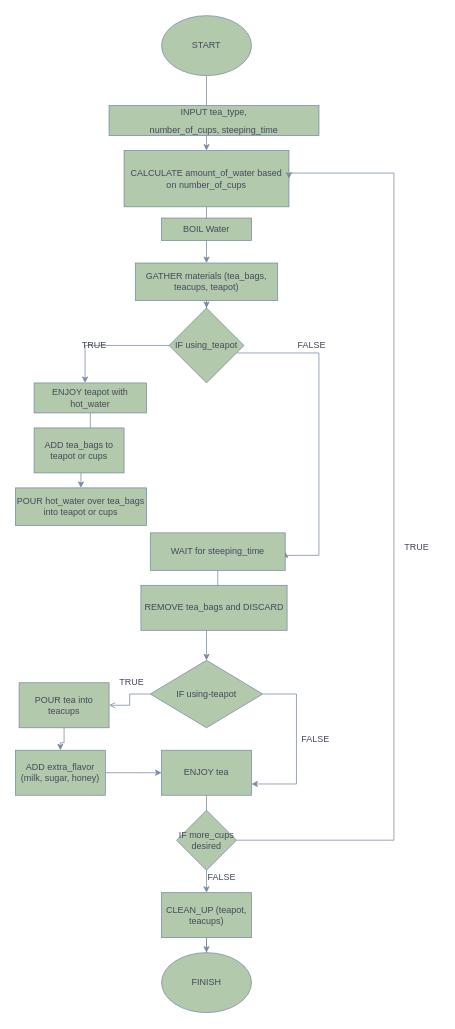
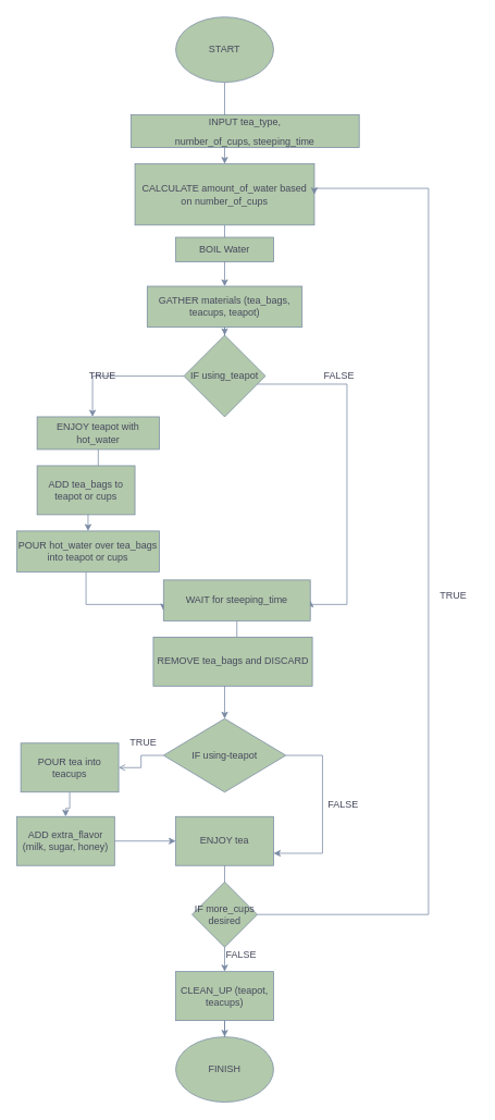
  <mxCell id="0" />
  <mxCell id="1" parent="0" />
  <mxCell id="2" value="" style="edgeStyle=orthogonalEdgeStyle;rounded=0;orthogonalLoop=1;jettySize=auto;html=1;labelBackgroundColor=none;strokeColor=#788AA3;fontColor=default;" edge="1" parent="1" source="3" target="6"><mxGeometry relative="1" as="geometry" /></mxCell>
  <mxCell id="3" value="START" style="ellipse;whiteSpace=wrap;html=1;labelBackgroundColor=none;fillColor=#B2C9AB;strokeColor=#788AA3;fontColor=#46495D;" vertex="1" parent="1"><mxGeometry x="215" y="20" width="120" height="80" as="geometry" /></mxCell>
- <mxCell id="4" value="&lt;p style=&quot;line-height:200%&quot; class=&quot;MsoNormal&quot;&gt;INPUT tea_type,&lt;br/&gt;number_of_cups, steeping_time&lt;/p&gt;" style="rounded=0;whiteSpace=wrap;html=1;labelBackgroundColor=none;fillColor=#B2C9AB;strokeColor=#788AA3;fontColor=#46495D;" vertex="1" parent="1"><mxGeometry x="145" y="140" width="280" height="40" as="geometry" /></mxCell>
+ <mxCell id="4" value="&lt;p style=&quot;line-height:200%&quot; class=&quot;MsoNormal&quot;&gt;INPUT tea_type,&lt;br/&gt;number_of_cups, steeping_time&lt;/p&gt;" style="rounded=0;whiteSpace=wrap;html=1;labelBackgroundColor=none;fillColor=#B2C9AB;strokeColor=#788AA3;fontColor=#46495D;" vertex="1" parent="1"><mxGeometry x="160" y="140" width="280" height="40" as="geometry" /></mxCell>
  <mxCell id="5" value="" style="edgeStyle=orthogonalEdgeStyle;rounded=0;orthogonalLoop=1;jettySize=auto;html=1;labelBackgroundColor=none;strokeColor=#788AA3;fontColor=default;" edge="1" parent="1" source="6" target="9"><mxGeometry relative="1" as="geometry" /></mxCell>
  <mxCell id="6" value="CALCULATE amount_of_water based on number_of_cups" style="rounded=0;whiteSpace=wrap;html=1;labelBackgroundColor=none;fillColor=#B2C9AB;strokeColor=#788AA3;fontColor=#46495D;" vertex="1" parent="1"><mxGeometry x="165" y="200" width="220" height="75" as="geometry" /></mxCell>
  <mxCell id="7" value="BOIL Water" style="rounded=0;whiteSpace=wrap;html=1;labelBackgroundColor=none;fillColor=#B2C9AB;strokeColor=#788AA3;fontColor=#46495D;" vertex="1" parent="1"><mxGeometry x="215" y="290" width="120" height="30" as="geometry" /></mxCell>
  <mxCell id="8" value="" style="edgeStyle=orthogonalEdgeStyle;rounded=0;orthogonalLoop=1;jettySize=auto;html=1;labelBackgroundColor=none;strokeColor=#788AA3;fontColor=default;" edge="1" parent="1" source="9" target="12"><mxGeometry relative="1" as="geometry" /></mxCell>
  <mxCell id="9" value="GATHER materials (tea_bags, teacups, teapot)" style="rounded=0;whiteSpace=wrap;html=1;labelBackgroundColor=none;fillColor=#B2C9AB;strokeColor=#788AA3;fontColor=#46495D;" vertex="1" parent="1"><mxGeometry x="180" y="350" width="190" height="50" as="geometry" /></mxCell>
  <mxCell id="10" value="" style="edgeStyle=orthogonalEdgeStyle;rounded=0;orthogonalLoop=1;jettySize=auto;html=1;entryX=0.453;entryY=0;entryDx=0;entryDy=0;entryPerimeter=0;labelBackgroundColor=none;strokeColor=#788AA3;fontColor=default;" edge="1" parent="1" source="12" target="14"><mxGeometry relative="1" as="geometry"><mxPoint x="145" y="470" as="targetPoint" /></mxGeometry></mxCell>
  <mxCell id="11" value="" style="edgeStyle=orthogonalEdgeStyle;rounded=0;orthogonalLoop=1;jettySize=auto;html=1;entryX=1;entryY=0.5;entryDx=0;entryDy=0;labelBackgroundColor=none;strokeColor=#788AA3;fontColor=default;" edge="1" parent="1" source="12" target="19"><mxGeometry relative="1" as="geometry"><Array as="points"><mxPoint x="425" y="470" /><mxPoint x="425" y="740" /><mxPoint x="380" y="740" /></Array></mxGeometry></mxCell>
  <mxCell id="12" value="IF using_teapot" style="rhombus;whiteSpace=wrap;html=1;labelBackgroundColor=none;fillColor=#B2C9AB;strokeColor=#788AA3;fontColor=#46495D;" vertex="1" parent="1"><mxGeometry x="225" y="410" width="100" height="100" as="geometry" /></mxCell>
  <mxCell id="13" value="" style="edgeStyle=orthogonalEdgeStyle;rounded=0;orthogonalLoop=1;jettySize=auto;html=1;labelBackgroundColor=none;strokeColor=#788AA3;fontColor=default;" edge="1" parent="1" source="14" target="17"><mxGeometry relative="1" as="geometry" /></mxCell>
  <mxCell id="14" value="ENJOY teapot with hot_water" style="rounded=0;whiteSpace=wrap;html=1;labelBackgroundColor=none;fillColor=#B2C9AB;strokeColor=#788AA3;fontColor=#46495D;" vertex="1" parent="1"><mxGeometry x="45" y="510" width="150" height="40" as="geometry" /></mxCell>
  <mxCell id="15" value="ADD tea_bags to teapot or cups" style="rounded=0;whiteSpace=wrap;html=1;labelBackgroundColor=none;fillColor=#B2C9AB;strokeColor=#788AA3;fontColor=#46495D;" vertex="1" parent="1"><mxGeometry x="45" y="570" width="120" height="60" as="geometry" /></mxCell>
+ <mxCell id="16" value="" style="edgeStyle=orthogonalEdgeStyle;rounded=0;orthogonalLoop=1;jettySize=auto;html=1;entryX=0;entryY=0.75;entryDx=0;entryDy=0;labelBackgroundColor=none;strokeColor=#788AA3;fontColor=default;" edge="1" parent="1" source="17" target="19"><mxGeometry relative="1" as="geometry"><mxPoint x="107.5" y="780" as="targetPoint" /><Array as="points"><mxPoint x="105" y="740" /><mxPoint x="200" y="740" /></Array></mxGeometry></mxCell>
  <mxCell id="17" value="POUR hot_water over tea_bags into teapot or cups" style="rounded=0;whiteSpace=wrap;html=1;labelBackgroundColor=none;fillColor=#B2C9AB;strokeColor=#788AA3;fontColor=#46495D;" vertex="1" parent="1"><mxGeometry x="20" y="650" width="175" height="50" as="geometry" /></mxCell>
  <mxCell id="18" value="" style="edgeStyle=orthogonalEdgeStyle;rounded=0;orthogonalLoop=1;jettySize=auto;html=1;labelBackgroundColor=none;strokeColor=#788AA3;fontColor=default;" edge="1" parent="1" source="19" target="23"><mxGeometry relative="1" as="geometry" /></mxCell>
  <mxCell id="19" value="WAIT for steeping_time" style="rounded=0;whiteSpace=wrap;html=1;labelBackgroundColor=none;fillColor=#B2C9AB;strokeColor=#788AA3;fontColor=#46495D;" vertex="1" parent="1"><mxGeometry x="200" y="710" width="180" height="50" as="geometry" /></mxCell>
  <mxCell id="20" value="REMOVE tea_bags and DISCARD" style="rounded=0;whiteSpace=wrap;html=1;labelBackgroundColor=none;fillColor=#B2C9AB;strokeColor=#788AA3;fontColor=#46495D;" vertex="1" parent="1"><mxGeometry x="187.5" y="780" width="195" height="60" as="geometry" /></mxCell>
  <mxCell id="21" value="" style="edgeStyle=orthogonalEdgeStyle;rounded=0;orthogonalLoop=1;jettySize=auto;html=1;labelBackgroundColor=none;strokeColor=#788AA3;fontColor=default;endArrow=open;" edge="1" parent="1" source="23" target="25"><mxGeometry relative="1" as="geometry" /></mxCell>
  <mxCell id="22" value="" style="edgeStyle=orthogonalEdgeStyle;rounded=0;orthogonalLoop=1;jettySize=auto;html=1;entryX=1;entryY=0.75;entryDx=0;entryDy=0;labelBackgroundColor=none;strokeColor=#788AA3;fontColor=default;" edge="1" parent="1" source="23" target="29"><mxGeometry relative="1" as="geometry"><mxPoint x="430" y="925" as="targetPoint" /><Array as="points"><mxPoint x="395" y="925" /><mxPoint x="395" y="1045" /></Array></mxGeometry></mxCell>
  <mxCell id="23" value="IF using-teapot" style="rhombus;whiteSpace=wrap;html=1;labelBackgroundColor=none;fillColor=#B2C9AB;strokeColor=#788AA3;fontColor=#46495D;" vertex="1" parent="1"><mxGeometry x="200" y="880" width="150" height="90" as="geometry" /></mxCell>
  <mxCell id="24" value="" style="edgeStyle=orthogonalEdgeStyle;rounded=0;orthogonalLoop=1;jettySize=auto;html=1;labelBackgroundColor=none;strokeColor=#788AA3;fontColor=default;" edge="1" parent="1" source="25" target="27"><mxGeometry relative="1" as="geometry" /></mxCell>
  <mxCell id="25" value="POUR tea into teacups" style="rounded=0;whiteSpace=wrap;html=1;labelBackgroundColor=none;fillColor=#B2C9AB;strokeColor=#788AA3;fontColor=#46495D;" vertex="1" parent="1"><mxGeometry x="25" y="910" width="120" height="60" as="geometry" /></mxCell>
  <mxCell id="26" value="" style="edgeStyle=orthogonalEdgeStyle;rounded=0;orthogonalLoop=1;jettySize=auto;html=1;labelBackgroundColor=none;strokeColor=#788AA3;fontColor=default;" edge="1" parent="1" source="27" target="29"><mxGeometry relative="1" as="geometry" /></mxCell>
  <mxCell id="27" value="ADD extra_flavor (milk, sugar, honey)" style="rounded=0;whiteSpace=wrap;html=1;labelBackgroundColor=none;fillColor=#B2C9AB;strokeColor=#788AA3;fontColor=#46495D;" vertex="1" parent="1"><mxGeometry x="20" y="1000" width="120" height="60" as="geometry" /></mxCell>
  <mxCell id="28" value="" style="edgeStyle=orthogonalEdgeStyle;rounded=0;orthogonalLoop=1;jettySize=auto;html=1;labelBackgroundColor=none;strokeColor=#788AA3;fontColor=default;" edge="1" parent="1" source="29" target="33"><mxGeometry relative="1" as="geometry" /></mxCell>
  <mxCell id="29" value="ENJOY tea" style="rounded=0;whiteSpace=wrap;html=1;labelBackgroundColor=none;fillColor=#B2C9AB;strokeColor=#788AA3;fontColor=#46495D;" vertex="1" parent="1"><mxGeometry x="215" y="1000" width="120" height="60" as="geometry" /></mxCell>
  <mxCell id="30" value="" style="edgeStyle=orthogonalEdgeStyle;rounded=0;orthogonalLoop=1;jettySize=auto;html=1;entryX=1;entryY=0.5;entryDx=0;entryDy=0;labelBackgroundColor=none;strokeColor=#788AA3;fontColor=default;" edge="1" parent="1" source="31" target="6"><mxGeometry relative="1" as="geometry"><mxPoint x="615" y="280" as="targetPoint" /><Array as="points"><mxPoint x="525" y="1120" /><mxPoint x="525" y="230" /></Array></mxGeometry></mxCell>
  <mxCell id="31" value="IF more_cups desired" style="rhombus;whiteSpace=wrap;html=1;labelBackgroundColor=none;fillColor=#B2C9AB;strokeColor=#788AA3;fontColor=#46495D;" vertex="1" parent="1"><mxGeometry x="235" y="1080" width="80" height="80" as="geometry" /></mxCell>
  <mxCell id="32" value="" style="edgeStyle=orthogonalEdgeStyle;rounded=0;orthogonalLoop=1;jettySize=auto;html=1;labelBackgroundColor=none;strokeColor=#788AA3;fontColor=default;" edge="1" parent="1" source="33" target="34"><mxGeometry relative="1" as="geometry" /></mxCell>
  <mxCell id="33" value="CLEAN_UP (teapot, teacups)" style="rounded=0;whiteSpace=wrap;html=1;labelBackgroundColor=none;fillColor=#B2C9AB;strokeColor=#788AA3;fontColor=#46495D;" vertex="1" parent="1"><mxGeometry x="215" y="1190" width="120" height="60" as="geometry" /></mxCell>
  <mxCell id="34" value="FINISH" style="ellipse;whiteSpace=wrap;html=1;labelBackgroundColor=none;fillColor=#B2C9AB;strokeColor=#788AA3;fontColor=#46495D;" vertex="1" parent="1"><mxGeometry x="215" y="1270" width="120" height="80" as="geometry" /></mxCell>
  <mxCell id="35" value="TRUE" style="text;html=1;align=center;verticalAlign=middle;resizable=0;points=[];autosize=1;strokeColor=none;fillColor=none;labelBackgroundColor=none;fontColor=#46495D;" vertex="1" parent="1"><mxGeometry x="95" y="445" width="60" height="30" as="geometry" /></mxCell>
  <mxCell id="36" value="FALSE" style="text;html=1;align=center;verticalAlign=middle;resizable=0;points=[];autosize=1;strokeColor=none;fillColor=none;labelBackgroundColor=none;fontColor=#46495D;" vertex="1" parent="1"><mxGeometry x="385" y="445" width="60" height="30" as="geometry" /></mxCell>
  <mxCell id="37" value="TRUE" style="text;html=1;align=center;verticalAlign=middle;resizable=0;points=[];autosize=1;strokeColor=none;fillColor=none;labelBackgroundColor=none;fontColor=#46495D;" vertex="1" parent="1"><mxGeometry x="145" y="895" width="60" height="30" as="geometry" /></mxCell>
  <mxCell id="38" value="FALSE" style="text;html=1;align=center;verticalAlign=middle;resizable=0;points=[];autosize=1;strokeColor=none;fillColor=none;labelBackgroundColor=none;fontColor=#46495D;" vertex="1" parent="1"><mxGeometry x="390" y="970" width="60" height="30" as="geometry" /></mxCell>
  <mxCell id="39" value="TRUE" style="text;html=1;align=center;verticalAlign=middle;resizable=0;points=[];autosize=1;strokeColor=none;fillColor=none;labelBackgroundColor=none;fontColor=#46495D;" vertex="1" parent="1"><mxGeometry x="525" y="715" width="60" height="30" as="geometry" /></mxCell>
  <mxCell id="40" value="FALSE" style="text;html=1;align=center;verticalAlign=middle;resizable=0;points=[];autosize=1;strokeColor=none;fillColor=none;labelBackgroundColor=none;fontColor=#46495D;" vertex="1" parent="1"><mxGeometry x="265" y="1155" width="60" height="30" as="geometry" /></mxCell>
